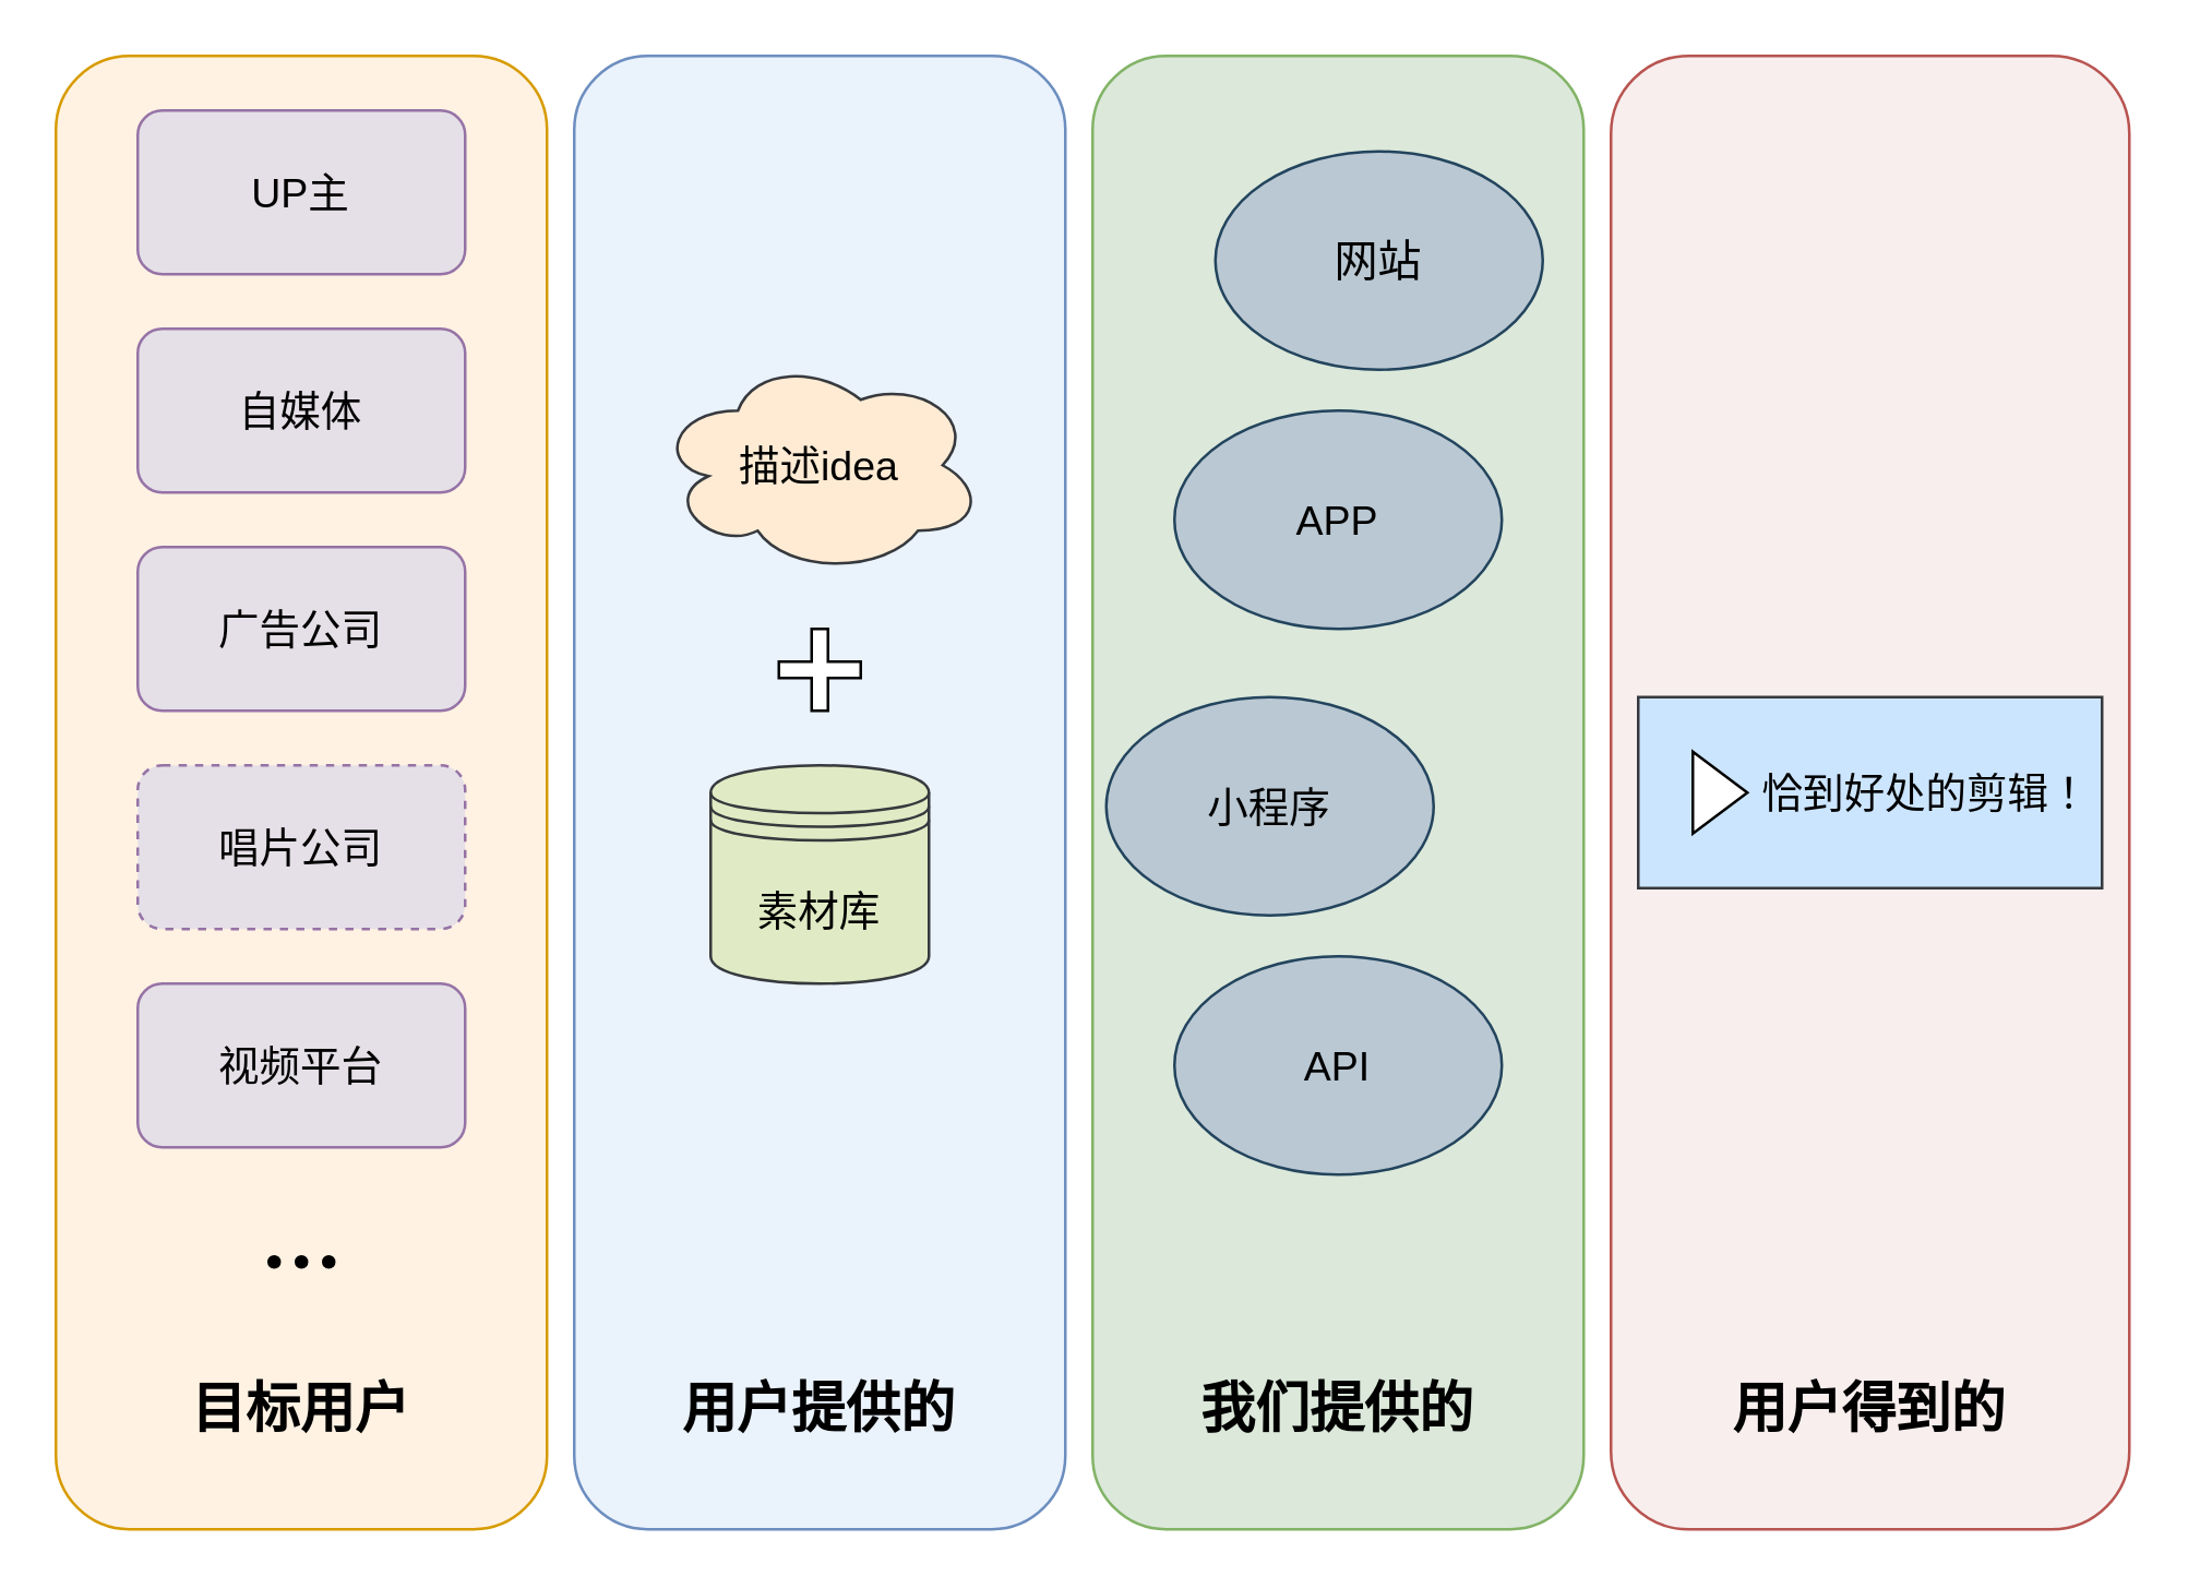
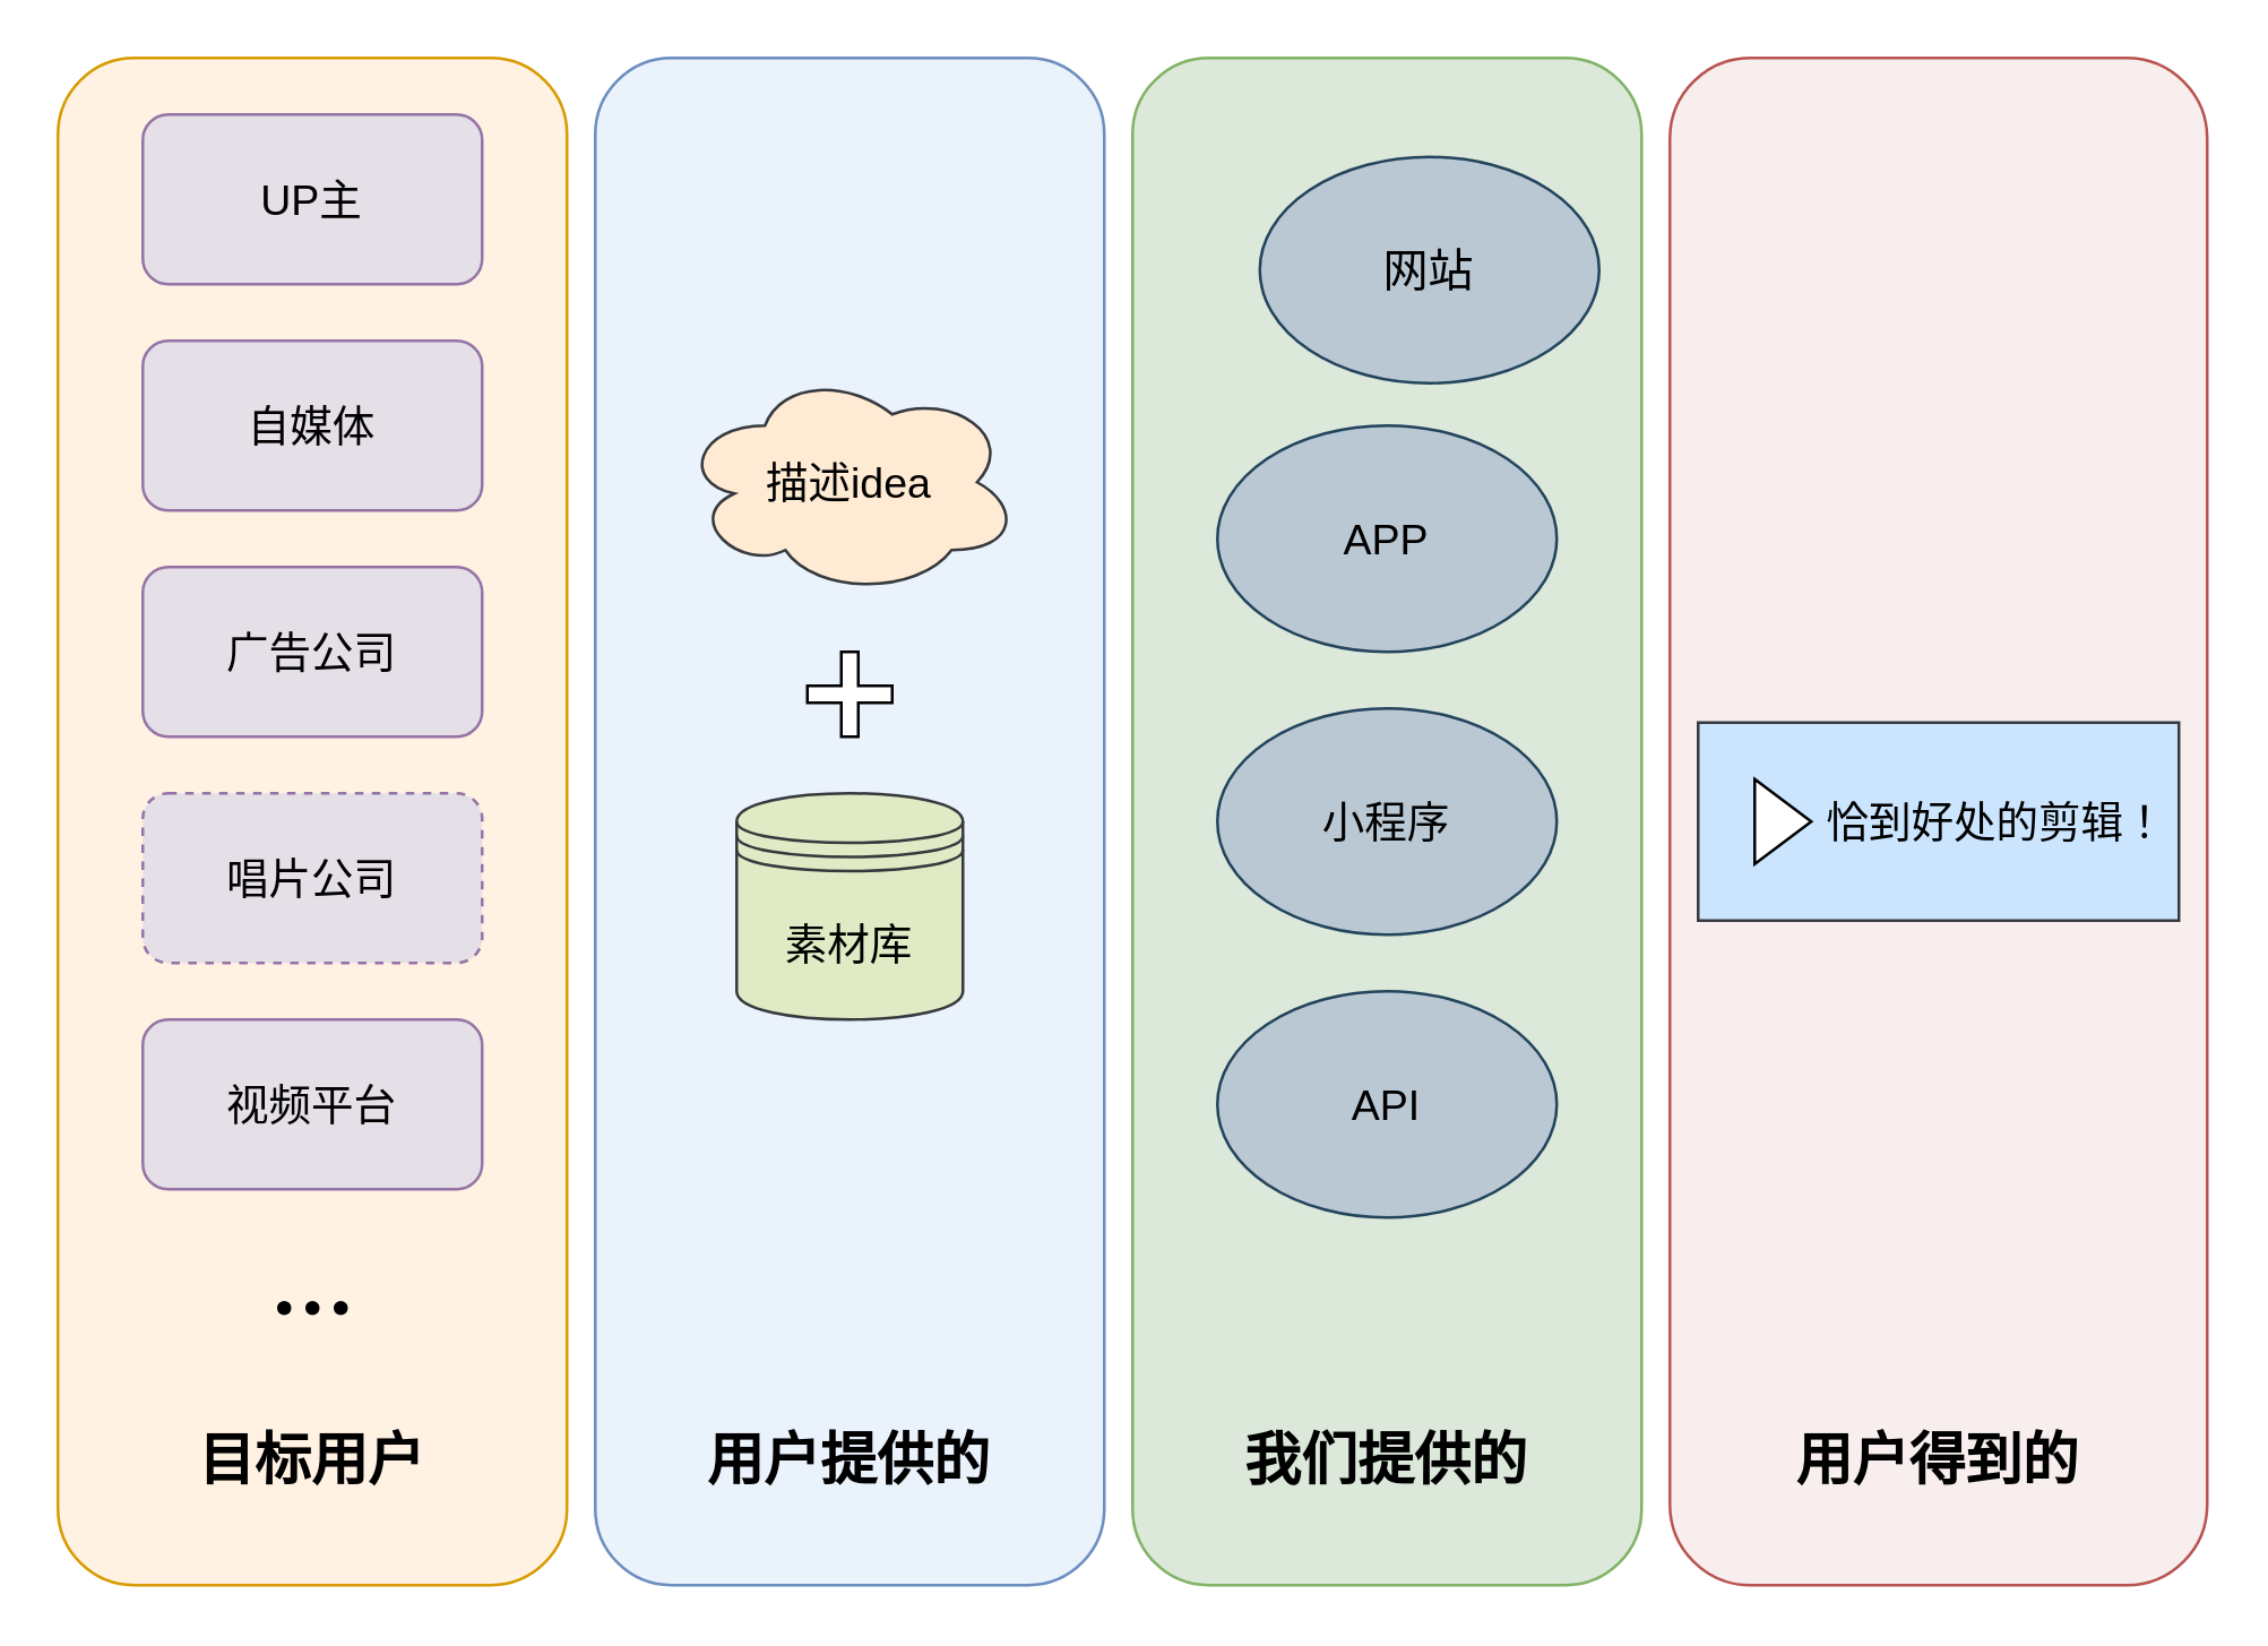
  <mxCell id="0" />
  <mxCell id="1" parent="0" />
  <mxCell id="2" value="" style="rounded=1;whiteSpace=wrap;html=1;fillColor=#F8EEEE;strokeColor=#b85450;gradientColor=none;" vertex="1" parent="1"><mxGeometry x="590" y="20" width="190" height="540" as="geometry" /></mxCell>
  <mxCell id="3" value="" style="rounded=1;whiteSpace=wrap;html=1;fillColor=#DBE8DA;strokeColor=#82b366;" vertex="1" parent="1"><mxGeometry x="400" y="20" width="180" height="540" as="geometry" /></mxCell>
  <mxCell id="4" value="" style="rounded=1;whiteSpace=wrap;html=1;fillColor=#EAF2FC;strokeColor=#6c8ebf;" vertex="1" parent="1"><mxGeometry x="210" y="20" width="180" height="540" as="geometry" /></mxCell>
  <mxCell id="5" value="" style="rounded=1;whiteSpace=wrap;html=1;fillColor=#FFF2E3;strokeColor=#d79b00;" vertex="1" parent="1"><mxGeometry x="20" y="20" width="180" height="540" as="geometry" /></mxCell>
  <mxCell id="6" value="UP主" style="rounded=1;whiteSpace=wrap;html=1;fillColor=#E5E0E7;strokeColor=#9673a6;fontSize=15;" vertex="1" parent="1"><mxGeometry x="50" y="40" width="120" height="60" as="geometry" /></mxCell>
  <mxCell id="7" value="广告公司" style="rounded=1;whiteSpace=wrap;html=1;fillColor=#E5E0E7;strokeColor=#9673a6;fontSize=15;" vertex="1" parent="1"><mxGeometry x="50" y="200" width="120" height="60" as="geometry" /></mxCell>
  <mxCell id="8" value="唱片公司" style="rounded=1;whiteSpace=wrap;html=1;fillColor=#E5E0E7;strokeColor=#9673a6;fontSize=15;dashed=1;" vertex="1" parent="1"><mxGeometry x="50" y="280" width="120" height="60" as="geometry" /></mxCell>
  <mxCell id="9" value="视频平台" style="rounded=1;whiteSpace=wrap;html=1;fillColor=#E5E0E7;strokeColor=#9673a6;fontSize=15;" vertex="1" parent="1"><mxGeometry x="50" y="360" width="120" height="60" as="geometry" /></mxCell>
  <mxCell id="10" value="自媒体" style="rounded=1;whiteSpace=wrap;html=1;fillColor=#E5E0E7;strokeColor=#9673a6;fontSize=15;" vertex="1" parent="1"><mxGeometry x="50" y="120" width="120" height="60" as="geometry" /></mxCell>
  <mxCell id="11" value="" style="group" vertex="1" connectable="0" parent="1"><mxGeometry x="98" y="460" width="24" height="4" as="geometry" /></mxCell>
  <mxCell id="12" value="" style="ellipse;whiteSpace=wrap;html=1;aspect=fixed;fontSize=18;fillColor=#000000;" vertex="1" parent="11"><mxGeometry width="4" height="4" as="geometry" /></mxCell>
  <mxCell id="13" value="" style="ellipse;whiteSpace=wrap;html=1;aspect=fixed;fontSize=18;fillColor=#000000;" vertex="1" parent="11"><mxGeometry x="10" width="4" height="4" as="geometry" /></mxCell>
  <mxCell id="14" value="" style="ellipse;whiteSpace=wrap;html=1;aspect=fixed;fontSize=18;fillColor=#000000;" vertex="1" parent="11"><mxGeometry x="20" width="4" height="4" as="geometry" /></mxCell>
  <mxCell id="15" value="描述idea" style="ellipse;shape=cloud;whiteSpace=wrap;html=1;fillColor=#FFEBD4;strokeColor=#36393d;fontSize=15;" vertex="1" parent="1"><mxGeometry x="240" y="130" width="120" height="80" as="geometry" /></mxCell>
  <mxCell id="16" value="" style="shape=cross;whiteSpace=wrap;html=1;" vertex="1" parent="1"><mxGeometry x="285" y="230" width="30" height="30" as="geometry" /></mxCell>
  <mxCell id="17" value="网站" style="ellipse;whiteSpace=wrap;html=1;fillColor=#bac8d3;strokeColor=#23445d;fontSize=16;" vertex="1" parent="1"><mxGeometry x="445" y="55" width="120" height="80" as="geometry" /></mxCell>
  <mxCell id="18" value="APP" style="ellipse;whiteSpace=wrap;html=1;fillColor=#bac8d3;strokeColor=#23445d;fontSize=15;" vertex="1" parent="1"><mxGeometry x="430" y="150" width="120" height="80" as="geometry" /></mxCell>
- <mxCell id="19" value="小程序" style="ellipse;whiteSpace=wrap;html=1;fillColor=#bac8d3;strokeColor=#23445d;fontSize=15;" vertex="1" parent="1"><mxGeometry x="405" y="255" width="120" height="80" as="geometry" /></mxCell>
+ <mxCell id="19" value="小程序" style="ellipse;whiteSpace=wrap;html=1;fillColor=#bac8d3;strokeColor=#23445d;fontSize=15;" vertex="1" parent="1"><mxGeometry x="430" y="250" width="120" height="80" as="geometry" /></mxCell>
  <mxCell id="20" value="API" style="ellipse;whiteSpace=wrap;html=1;fillColor=#bac8d3;strokeColor=#23445d;fontSize=15;" vertex="1" parent="1"><mxGeometry x="430" y="350" width="120" height="80" as="geometry" /></mxCell>
  <mxCell id="21" value="&amp;nbsp; &amp;nbsp; &amp;nbsp; &amp;nbsp; &amp;nbsp; 恰到好处的剪辑！" style="html=1;whiteSpace=wrap;container=1;recursiveResize=0;collapsible=0;fillColor=#cce5ff;strokeColor=#36393d;fontSize=15;" vertex="1" parent="1"><mxGeometry x="600" y="255" width="170" height="70" as="geometry" /></mxCell>
  <mxCell id="22" value="" style="triangle;html=1;whiteSpace=wrap;" vertex="1" parent="21"><mxGeometry x="20" y="20" width="20" height="30" as="geometry" /></mxCell>
  <mxCell id="23" value="素材库" style="shape=datastore;whiteSpace=wrap;html=1;fillColor=#E0EBC5;strokeColor=#36393d;fontSize=15;" vertex="1" parent="1"><mxGeometry x="260" y="280" width="80" height="80" as="geometry" /></mxCell>
  <mxCell id="24" value="目标用户" style="text;html=1;strokeColor=none;fillColor=none;align=center;verticalAlign=middle;whiteSpace=wrap;rounded=0;fontSize=20;fontStyle=1" vertex="1" parent="1"><mxGeometry x="65" y="500" width="90" height="30" as="geometry" /></mxCell>
  <mxCell id="25" value="用户提供的" style="text;html=1;strokeColor=none;fillColor=none;align=center;verticalAlign=middle;whiteSpace=wrap;rounded=0;fontSize=20;fontStyle=1" vertex="1" parent="1"><mxGeometry x="245" y="500" width="110" height="30" as="geometry" /></mxCell>
  <mxCell id="26" value="我们提供的" style="text;html=1;strokeColor=none;fillColor=none;align=center;verticalAlign=middle;whiteSpace=wrap;rounded=0;fontSize=20;fontStyle=1" vertex="1" parent="1"><mxGeometry x="435" y="500" width="110" height="30" as="geometry" /></mxCell>
  <mxCell id="27" value="用户得到的" style="text;html=1;strokeColor=none;fillColor=none;align=center;verticalAlign=middle;whiteSpace=wrap;rounded=0;fontSize=20;fontStyle=1" vertex="1" parent="1"><mxGeometry x="630" y="500" width="110" height="30" as="geometry" /></mxCell>
